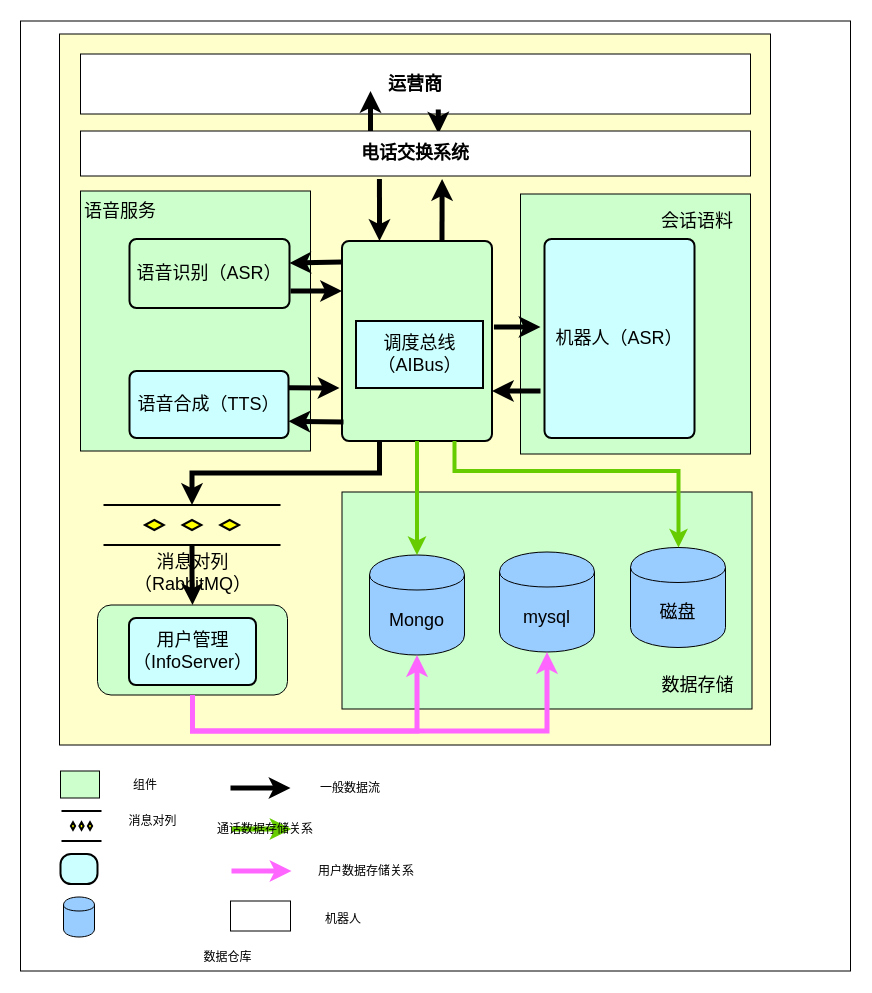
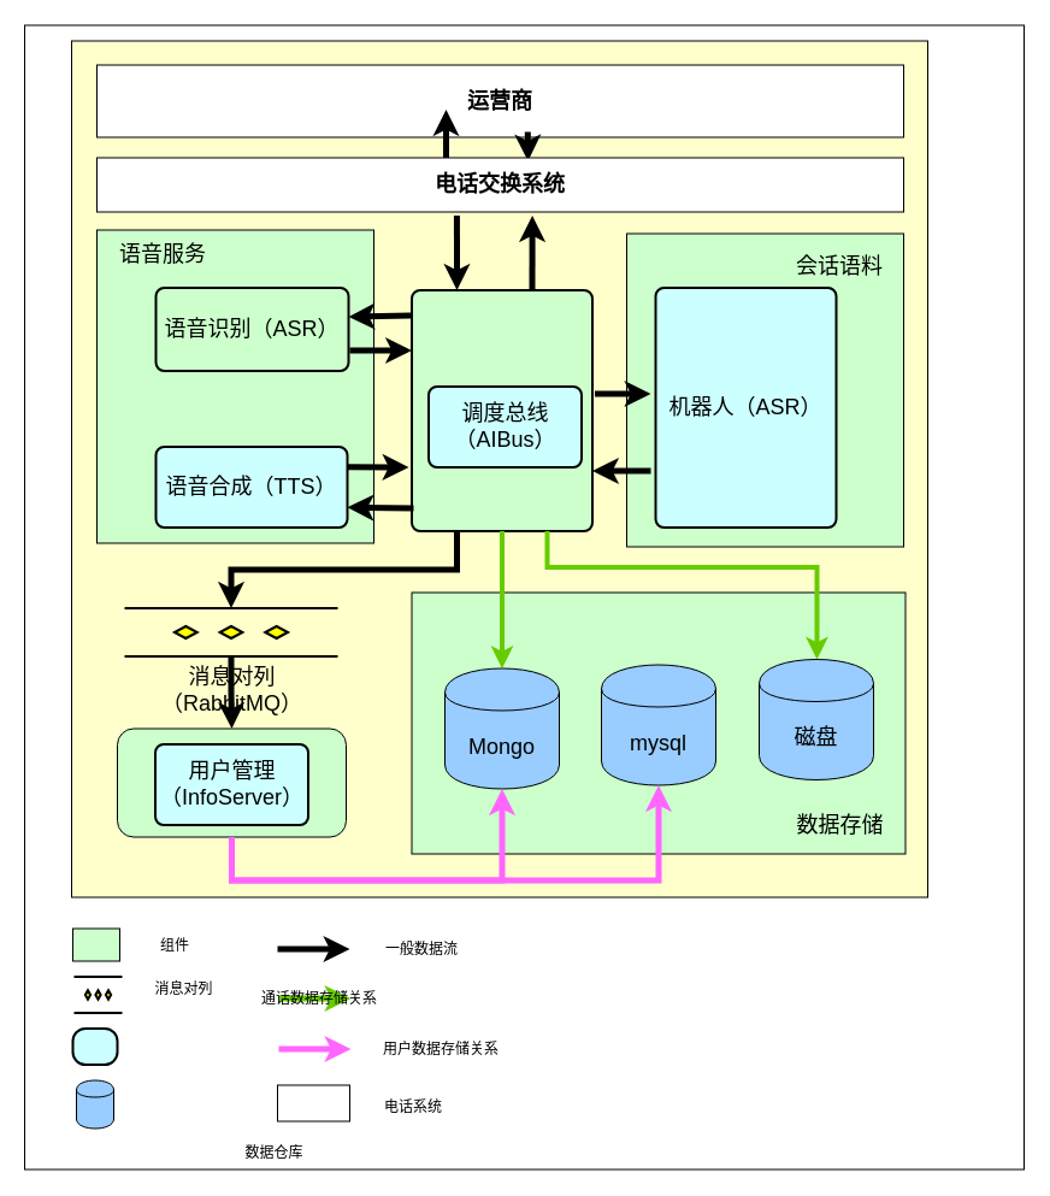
  <mxCell id="0" />
  <mxCell id="1" parent="0" />
  <mxCell id="2" value="" style="endArrow=classic;html=1;exitX=0.5;exitY=1;exitDx=0;exitDy=0;exitPerimeter=0;entryX=0.5;entryY=0;entryDx=0;entryDy=0;" edge="1" parent="1"><mxGeometry width="50" height="50" relative="1" as="geometry"><mxPoint x="640" y="646" as="sourcePoint" /><mxPoint x="629" y="640" as="targetPoint" /></mxGeometry></mxCell>
  <mxCell id="3" value="" style="group" vertex="1" connectable="0" parent="1"><mxGeometry x="20" y="20.5" width="830" height="950" as="geometry" /></mxCell>
  <mxCell id="4" value="" style="rounded=0;whiteSpace=wrap;html=1;strokeColor=#000000;strokeWidth=1;fillColor=#FFFFFF;" vertex="1" parent="3"><mxGeometry width="830" height="950" as="geometry" /></mxCell>
  <mxCell id="5" value="" style="whiteSpace=wrap;html=1;aspect=fixed;strokeColor=#000000;fillColor=#FFFFCC;strokeWidth=1;" vertex="1" parent="3"><mxGeometry x="39" y="13" width="711" height="711" as="geometry" /></mxCell>
  <mxCell id="6" value="" style="rounded=0;whiteSpace=wrap;html=1;strokeColor=#000000;fillColor=#CCFFCC;" vertex="1" parent="3"><mxGeometry x="500" y="173" width="230" height="260" as="geometry" /></mxCell>
  <mxCell id="7" value="" style="rounded=0;whiteSpace=wrap;html=1;strokeColor=#000000;fillColor=#CCFFCC;" vertex="1" parent="3"><mxGeometry x="60" y="170" width="230" height="260" as="geometry" /></mxCell>
  <mxCell id="8" value="&lt;b&gt;&lt;font face=&quot;Comic Sans MS&quot; style=&quot;font-size: 18px&quot;&gt;运营商&lt;/font&gt;&lt;/b&gt;" style="rounded=0;whiteSpace=wrap;html=1;fillColor=#FFFFFF;" vertex="1" parent="3"><mxGeometry x="60" y="33" width="670" height="60" as="geometry" /></mxCell>
  <mxCell id="9" value="" style="rounded=1;whiteSpace=wrap;html=1;absoluteArcSize=1;arcSize=14;strokeWidth=2;fillColor=#CCFFCC;" vertex="1" parent="3"><mxGeometry x="321.5" y="220" width="150" height="200" as="geometry" /></mxCell>
  <mxCell id="10" value="&lt;font style=&quot;font-size: 18px&quot;&gt;语音合成（TTS）&lt;/font&gt;" style="rounded=1;whiteSpace=wrap;html=1;absoluteArcSize=1;arcSize=14;strokeWidth=2;fillColor=#CCFFFF;" vertex="1" parent="3"><mxGeometry x="109" y="350" width="159" height="67" as="geometry" /></mxCell>
  <mxCell id="11" value="&lt;font style=&quot;font-size: 18px&quot;&gt;语音识别（ASR）&lt;/font&gt;" style="rounded=1;whiteSpace=wrap;html=1;absoluteArcSize=1;arcSize=14;strokeWidth=2;fillColor=#ccffcc;" vertex="1" parent="3"><mxGeometry x="109" y="218" width="160" height="69" as="geometry" /></mxCell>
  <mxCell id="12" value="&lt;font style=&quot;font-size: 18px&quot;&gt;机器人（ASR）&lt;/font&gt;" style="rounded=1;whiteSpace=wrap;html=1;absoluteArcSize=1;arcSize=14;strokeWidth=2;fillColor=#CCFFFF;" vertex="1" parent="3"><mxGeometry x="524" y="218" width="150" height="199" as="geometry" /></mxCell>
  <mxCell id="13" value="" style="endArrow=classic;html=1;exitX=1.013;exitY=0.43;exitDx=0;exitDy=0;exitPerimeter=0;strokeWidth=5;" edge="1" parent="3" source="9"><mxGeometry width="50" height="50" relative="1" as="geometry"><mxPoint x="460" y="320" as="sourcePoint" /><mxPoint x="520" y="306" as="targetPoint" /></mxGeometry></mxCell>
  <mxCell id="14" value="" style="endArrow=classic;html=1;entryX=1;entryY=0.75;entryDx=0;entryDy=0;strokeWidth=5;" edge="1" parent="3" target="9"><mxGeometry width="50" height="50" relative="1" as="geometry"><mxPoint x="520" y="370" as="sourcePoint" /><mxPoint x="520" y="340" as="targetPoint" /></mxGeometry></mxCell>
  <mxCell id="15" value="" style="endArrow=classic;html=1;entryX=1;entryY=0.348;entryDx=0;entryDy=0;entryPerimeter=0;exitX=-0.003;exitY=0.105;exitDx=0;exitDy=0;exitPerimeter=0;strokeWidth=5;" edge="1" parent="3" source="9" target="11"><mxGeometry width="50" height="50" relative="1" as="geometry"><mxPoint x="280" y="290" as="sourcePoint" /><mxPoint x="330" y="240" as="targetPoint" /></mxGeometry></mxCell>
  <mxCell id="16" value="" style="endArrow=classic;html=1;entryX=0;entryY=0.25;entryDx=0;entryDy=0;strokeWidth=5;" edge="1" parent="3" target="9"><mxGeometry width="50" height="50" relative="1" as="geometry"><mxPoint x="270" y="270" as="sourcePoint" /><mxPoint x="320" y="330" as="targetPoint" /></mxGeometry></mxCell>
  <mxCell id="17" value="" style="endArrow=classic;html=1;exitX=1;exitY=0.25;exitDx=0;exitDy=0;strokeWidth=5;" edge="1" parent="3" source="10"><mxGeometry width="50" height="50" relative="1" as="geometry"><mxPoint x="269" y="400" as="sourcePoint" /><mxPoint x="319" y="367" as="targetPoint" /></mxGeometry></mxCell>
  <mxCell id="18" value="" style="endArrow=classic;html=1;entryX=1;entryY=0.75;entryDx=0;entryDy=0;exitX=0.01;exitY=0.905;exitDx=0;exitDy=0;exitPerimeter=0;strokeWidth=5;" edge="1" parent="3" source="9" target="10"><mxGeometry width="50" height="50" relative="1" as="geometry"><mxPoint x="260" y="450" as="sourcePoint" /><mxPoint x="310" y="400" as="targetPoint" /></mxGeometry></mxCell>
  <mxCell id="19" value="" style="endArrow=classic;html=1;entryX=0.25;entryY=0;entryDx=0;entryDy=0;exitX=0.386;exitY=0.94;exitDx=0;exitDy=0;exitPerimeter=0;strokeWidth=5;" edge="1" parent="3" target="9"><mxGeometry width="50" height="50" relative="1" as="geometry"><mxPoint x="358.96" y="158.0" as="sourcePoint" /><mxPoint x="360" y="170" as="targetPoint" /></mxGeometry></mxCell>
  <mxCell id="20" value="" style="endArrow=classic;html=1;entryX=0.56;entryY=0.94;entryDx=0;entryDy=0;entryPerimeter=0;strokeWidth=5;" edge="1" parent="3"><mxGeometry width="50" height="50" relative="1" as="geometry"><mxPoint x="421.5" y="220" as="sourcePoint" /><mxPoint x="421.6" y="158.0" as="targetPoint" /></mxGeometry></mxCell>
- <mxCell id="21" value="&lt;font style=&quot;font-size: 18px&quot;&gt;语音服务&lt;/font&gt;" style="text;html=1;strokeColor=none;fillColor=none;align=center;verticalAlign=middle;whiteSpace=wrap;rounded=0;" vertex="1" parent="3"><mxGeometry x="60" y="180" width="80" height="20" as="geometry" /></mxCell>
+ <mxCell id="21" value="&lt;font style=&quot;font-size: 18px&quot;&gt;语音服务&lt;/font&gt;" style="text;html=1;strokeColor=none;fillColor=none;align=center;verticalAlign=middle;whiteSpace=wrap;rounded=0;" vertex="1" parent="3"><mxGeometry x="75" y="180" width="80" height="20" as="geometry" /></mxCell>
  <mxCell id="22" value="&lt;font style=&quot;font-size: 18px&quot;&gt;会话语料&lt;/font&gt;" style="text;html=1;strokeColor=none;fillColor=none;align=center;verticalAlign=middle;whiteSpace=wrap;rounded=0;" vertex="1" parent="3"><mxGeometry x="640" y="190" width="74" height="20" as="geometry" /></mxCell>
  <mxCell id="23" value="" style="endArrow=classic;html=1;strokeWidth=5;" edge="1" parent="3"><mxGeometry width="50" height="50" relative="1" as="geometry"><mxPoint x="350" y="110" as="sourcePoint" /><mxPoint x="350" y="70" as="targetPoint" /></mxGeometry></mxCell>
  <mxCell id="24" value="" style="endArrow=classic;html=1;exitX=0.534;exitY=0.925;exitDx=0;exitDy=0;exitPerimeter=0;entryX=0.55;entryY=0.033;entryDx=0;entryDy=0;entryPerimeter=0;strokeWidth=5;" edge="1" parent="3" source="8"><mxGeometry width="50" height="50" relative="1" as="geometry"><mxPoint x="452" y="80" as="sourcePoint" /><mxPoint x="418" y="112.65" as="targetPoint" /></mxGeometry></mxCell>
  <mxCell id="25" value="" style="rounded=0;whiteSpace=wrap;html=1;strokeColor=#000000;fillColor=#CCFFCC;" vertex="1" parent="3"><mxGeometry x="40" y="750" width="39" height="27" as="geometry" /></mxCell>
- <mxCell id="26" value="&lt;span style=&quot;font-size: 18px&quot;&gt;调度总线（AIBus）&lt;/span&gt;" style="whiteSpace=wrap;html=1;absoluteArcSize=1;arcSize=14;strokeWidth=2;fillColor=#CCFFFF;rounded=0;" vertex="1" parent="3"><mxGeometry x="335.5" y="300" width="127" height="67" as="geometry" /></mxCell>
+ <mxCell id="26" value="&lt;span style=&quot;font-size: 18px&quot;&gt;调度总线（AIBus）&lt;/span&gt;" style="rounded=1;whiteSpace=wrap;html=1;absoluteArcSize=1;arcSize=14;strokeWidth=2;fillColor=#CCFFFF;" vertex="1" parent="3"><mxGeometry x="335.5" y="300" width="127" height="67" as="geometry" /></mxCell>
  <mxCell id="27" value="" style="verticalLabelPosition=bottom;verticalAlign=top;html=1;strokeWidth=2;shape=mxgraph.flowchart.parallel_mode;pointerEvents=1;fillColor=#FFCCE6;" vertex="1" parent="3"><mxGeometry x="41" y="790" width="40" height="30" as="geometry" /></mxCell>
  <mxCell id="28" value="" style="rounded=1;whiteSpace=wrap;html=1;absoluteArcSize=1;arcSize=21;strokeWidth=2;fillColor=#CCFFFF;" vertex="1" parent="3"><mxGeometry x="40" y="833" width="37" height="30" as="geometry" /></mxCell>
  <mxCell id="29" value="" style="shape=cylinder;whiteSpace=wrap;html=1;boundedLbl=1;backgroundOutline=1;fillColor=#99CCFF;" vertex="1" parent="3"><mxGeometry x="43" y="876" width="31" height="40" as="geometry" /></mxCell>
  <mxCell id="30" value="组件" style="text;html=1;strokeColor=none;fillColor=none;align=center;verticalAlign=middle;whiteSpace=wrap;rounded=0;" vertex="1" parent="3"><mxGeometry x="105" y="754" width="40" height="20" as="geometry" /></mxCell>
  <mxCell id="31" value="消息对列" style="text;html=1;strokeColor=none;fillColor=none;align=center;verticalAlign=middle;whiteSpace=wrap;rounded=0;" vertex="1" parent="3"><mxGeometry x="105" y="790" width="55" height="20" as="geometry" /></mxCell>
  <mxCell id="32" value="数据仓库" style="text;html=1;strokeColor=none;fillColor=none;align=center;verticalAlign=middle;whiteSpace=wrap;rounded=0;" vertex="1" parent="3"><mxGeometry x="180" y="926" width="55" height="20" as="geometry" /></mxCell>
  <mxCell id="33" value="" style="endArrow=classic;html=1;strokeWidth=5;" edge="1" parent="3"><mxGeometry width="50" height="50" relative="1" as="geometry"><mxPoint x="210" y="767" as="sourcePoint" /><mxPoint x="270" y="767" as="targetPoint" /></mxGeometry></mxCell>
  <mxCell id="34" value="一般数据流" style="text;html=1;strokeColor=none;fillColor=none;align=center;verticalAlign=middle;whiteSpace=wrap;rounded=0;" vertex="1" parent="3"><mxGeometry x="290" y="757" width="80" height="20" as="geometry" /></mxCell>
  <mxCell id="35" value="" style="endArrow=classic;html=1;fillColor=#00FF00;strokeColor=#66CC00;strokeWidth=5;" edge="1" parent="3"><mxGeometry width="50" height="50" relative="1" as="geometry"><mxPoint x="211" y="808" as="sourcePoint" /><mxPoint x="271" y="808" as="targetPoint" /></mxGeometry></mxCell>
  <mxCell id="36" value="通话数据存储关系" style="text;html=1;strokeColor=none;fillColor=none;align=center;verticalAlign=middle;whiteSpace=wrap;rounded=0;" vertex="1" parent="3"><mxGeometry x="193" y="798" width="104" height="20" as="geometry" /></mxCell>
  <mxCell id="37" value="" style="rounded=1;whiteSpace=wrap;html=1;strokeColor=#000000;fillColor=#CCFFCC;" vertex="1" parent="3"><mxGeometry x="77" y="584" width="190" height="90" as="geometry" /></mxCell>
  <mxCell id="38" style="edgeStyle=orthogonalEdgeStyle;rounded=0;orthogonalLoop=1;jettySize=auto;html=1;exitX=0.5;exitY=1;exitDx=0;exitDy=0;exitPerimeter=0;entryX=0.5;entryY=0;entryDx=0;entryDy=0;strokeColor=#000000;strokeWidth=5;fillColor=#00FF00;" edge="1" parent="3" source="39" target="37"><mxGeometry relative="1" as="geometry" /></mxCell>
  <mxCell id="39" value="&lt;span style=&quot;white-space: normal&quot;&gt;&lt;font style=&quot;font-size: 18px&quot;&gt;消息对列（RabbitMQ）&lt;/font&gt;&lt;/span&gt;" style="verticalLabelPosition=bottom;verticalAlign=top;html=1;strokeWidth=2;shape=mxgraph.flowchart.parallel_mode;pointerEvents=1;fillColor=#FFCCE6;" vertex="1" parent="3"><mxGeometry x="83" y="484" width="177" height="40" as="geometry" /></mxCell>
  <mxCell id="40" style="edgeStyle=orthogonalEdgeStyle;rounded=0;orthogonalLoop=1;jettySize=auto;html=1;exitX=0.25;exitY=1;exitDx=0;exitDy=0;entryX=0.5;entryY=0;entryDx=0;entryDy=0;entryPerimeter=0;strokeColor=#000000;strokeWidth=5;fillColor=#00FF00;" edge="1" parent="3" source="9" target="39"><mxGeometry relative="1" as="geometry" /></mxCell>
  <mxCell id="41" value="&lt;span style=&quot;font-size: 18px&quot;&gt;用户管理（InfoServer）&lt;/span&gt;" style="rounded=1;whiteSpace=wrap;html=1;absoluteArcSize=1;arcSize=14;strokeWidth=2;fillColor=#CCFFFF;" vertex="1" parent="3"><mxGeometry x="108.5" y="597" width="127" height="67" as="geometry" /></mxCell>
  <mxCell id="42" value="" style="rounded=0;whiteSpace=wrap;html=1;strokeColor=#000000;fillColor=#CCFFCC;" vertex="1" parent="3"><mxGeometry x="321.5" y="471" width="410" height="217" as="geometry" /></mxCell>
  <mxCell id="43" value="&lt;font style=&quot;font-size: 18px&quot;&gt;Mongo&lt;/font&gt;" style="shape=cylinder;whiteSpace=wrap;html=1;boundedLbl=1;backgroundOutline=1;fillColor=#99CCFF;" vertex="1" parent="3"><mxGeometry x="349" y="534" width="95" height="100" as="geometry" /></mxCell>
  <mxCell id="44" value="&lt;font style=&quot;font-size: 18px&quot;&gt;磁盘&lt;/font&gt;" style="shape=cylinder;whiteSpace=wrap;html=1;boundedLbl=1;backgroundOutline=1;strokeColor=#000000;fillColor=#99CCFF;" vertex="1" parent="3"><mxGeometry x="610" y="526.5" width="95" height="100" as="geometry" /></mxCell>
  <mxCell id="45" value="&lt;font style=&quot;font-size: 18px&quot;&gt;mysql&lt;/font&gt;" style="shape=cylinder;whiteSpace=wrap;html=1;boundedLbl=1;backgroundOutline=1;fillColor=#99CCFF;" vertex="1" parent="3"><mxGeometry x="479" y="531" width="95" height="100" as="geometry" /></mxCell>
  <mxCell id="46" value="&lt;font style=&quot;font-size: 18px&quot;&gt;数据存储&lt;/font&gt;" style="text;html=1;strokeColor=none;fillColor=none;align=center;verticalAlign=middle;whiteSpace=wrap;rounded=0;" vertex="1" parent="3"><mxGeometry x="631.5" y="654" width="91" height="20" as="geometry" /></mxCell>
  <mxCell id="47" style="edgeStyle=orthogonalEdgeStyle;rounded=0;orthogonalLoop=1;jettySize=auto;html=1;exitX=0.75;exitY=1;exitDx=0;exitDy=0;strokeColor=#66CC00;fillColor=#00FF00;fontStyle=2;strokeWidth=4;" edge="1" parent="3" source="9" target="44"><mxGeometry relative="1" as="geometry"><Array as="points"><mxPoint x="434" y="450" /><mxPoint x="658" y="450" /></Array></mxGeometry></mxCell>
  <mxCell id="48" style="edgeStyle=orthogonalEdgeStyle;rounded=0;orthogonalLoop=1;jettySize=auto;html=1;exitX=0.5;exitY=1;exitDx=0;exitDy=0;entryX=0.5;entryY=0;entryDx=0;entryDy=0;strokeColor=#66CC00;strokeWidth=4;fillColor=#00FF00;" edge="1" parent="3" source="9" target="43"><mxGeometry relative="1" as="geometry" /></mxCell>
  <mxCell id="49" value="" style="endArrow=classic;html=1;fillColor=#00FF00;strokeColor=#FF66FF;strokeWidth=5;" edge="1" parent="3"><mxGeometry width="50" height="50" relative="1" as="geometry"><mxPoint x="211.0" y="850" as="sourcePoint" /><mxPoint x="271.0" y="850" as="targetPoint" /></mxGeometry></mxCell>
  <mxCell id="50" value="用户数据存储关系" style="text;html=1;strokeColor=none;fillColor=none;align=center;verticalAlign=middle;whiteSpace=wrap;rounded=0;" vertex="1" parent="3"><mxGeometry x="294" y="840" width="104" height="20" as="geometry" /></mxCell>
  <mxCell id="51" style="edgeStyle=orthogonalEdgeStyle;rounded=0;orthogonalLoop=1;jettySize=auto;html=1;exitX=0.5;exitY=1;exitDx=0;exitDy=0;entryX=0.5;entryY=1;entryDx=0;entryDy=0;strokeColor=#FF66FF;strokeWidth=5;fillColor=#00FF00;" edge="1" parent="3" source="37" target="45"><mxGeometry relative="1" as="geometry"><Array as="points"><mxPoint x="172" y="710" /><mxPoint x="526" y="710" /></Array></mxGeometry></mxCell>
  <mxCell id="52" style="edgeStyle=orthogonalEdgeStyle;rounded=0;orthogonalLoop=1;jettySize=auto;html=1;exitX=0.5;exitY=1;exitDx=0;exitDy=0;entryX=0.5;entryY=1;entryDx=0;entryDy=0;strokeColor=#FF66FF;strokeWidth=5;fillColor=#00FF00;" edge="1" parent="3" source="37" target="43"><mxGeometry relative="1" as="geometry"><Array as="points"><mxPoint x="172" y="710" /><mxPoint x="397" y="710" /></Array></mxGeometry></mxCell>
  <mxCell id="53" value="&lt;b&gt;&lt;font style=&quot;font-size: 18px&quot;&gt;电话交换系统&lt;/font&gt;&lt;/b&gt;" style="rounded=0;whiteSpace=wrap;html=1;fillColor=#FFFFFF;" vertex="1" parent="3"><mxGeometry x="60" y="110" width="670" height="45" as="geometry" /></mxCell>
  <mxCell id="54" value="" style="rounded=0;whiteSpace=wrap;html=1;fillColor=#FFFFFF;" vertex="1" parent="3"><mxGeometry x="210" y="880" width="60" height="30" as="geometry" /></mxCell>
- <mxCell id="55" value="机器人" style="text;html=1;strokeColor=none;fillColor=none;align=center;verticalAlign=middle;whiteSpace=wrap;rounded=0;" vertex="1" parent="3"><mxGeometry x="296" y="888" width="54" height="20" as="geometry" /></mxCell>
+ <mxCell id="55" value="电话系统" style="text;html=1;strokeColor=none;fillColor=none;align=center;verticalAlign=middle;whiteSpace=wrap;rounded=0;" vertex="1" parent="3"><mxGeometry x="296" y="888" width="54" height="20" as="geometry" /></mxCell>
